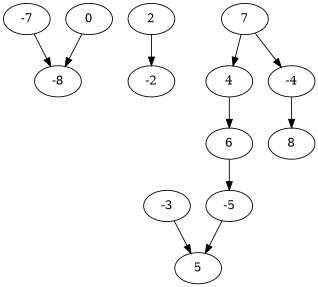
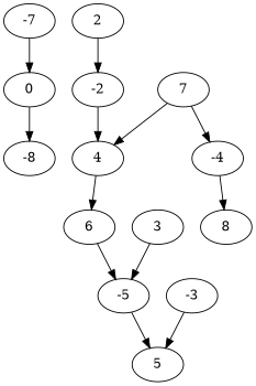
  digraph {
    n1 [label=-7]
    0
    n3 [label=-8]
    2
    -2
+   3
    -5
    4
    5
    6
    7
    -4
    8
    -3
-   n1 -> n3
+   n1 -> 0
    0 -> n3
    2 -> -2
+   -2 -> 4
+   3 -> -5
    -5 -> 5
    4 -> 6
    6 -> -5
    7 -> 4
    7 -> -4
    -4 -> 8
    -3 -> 5
  }
